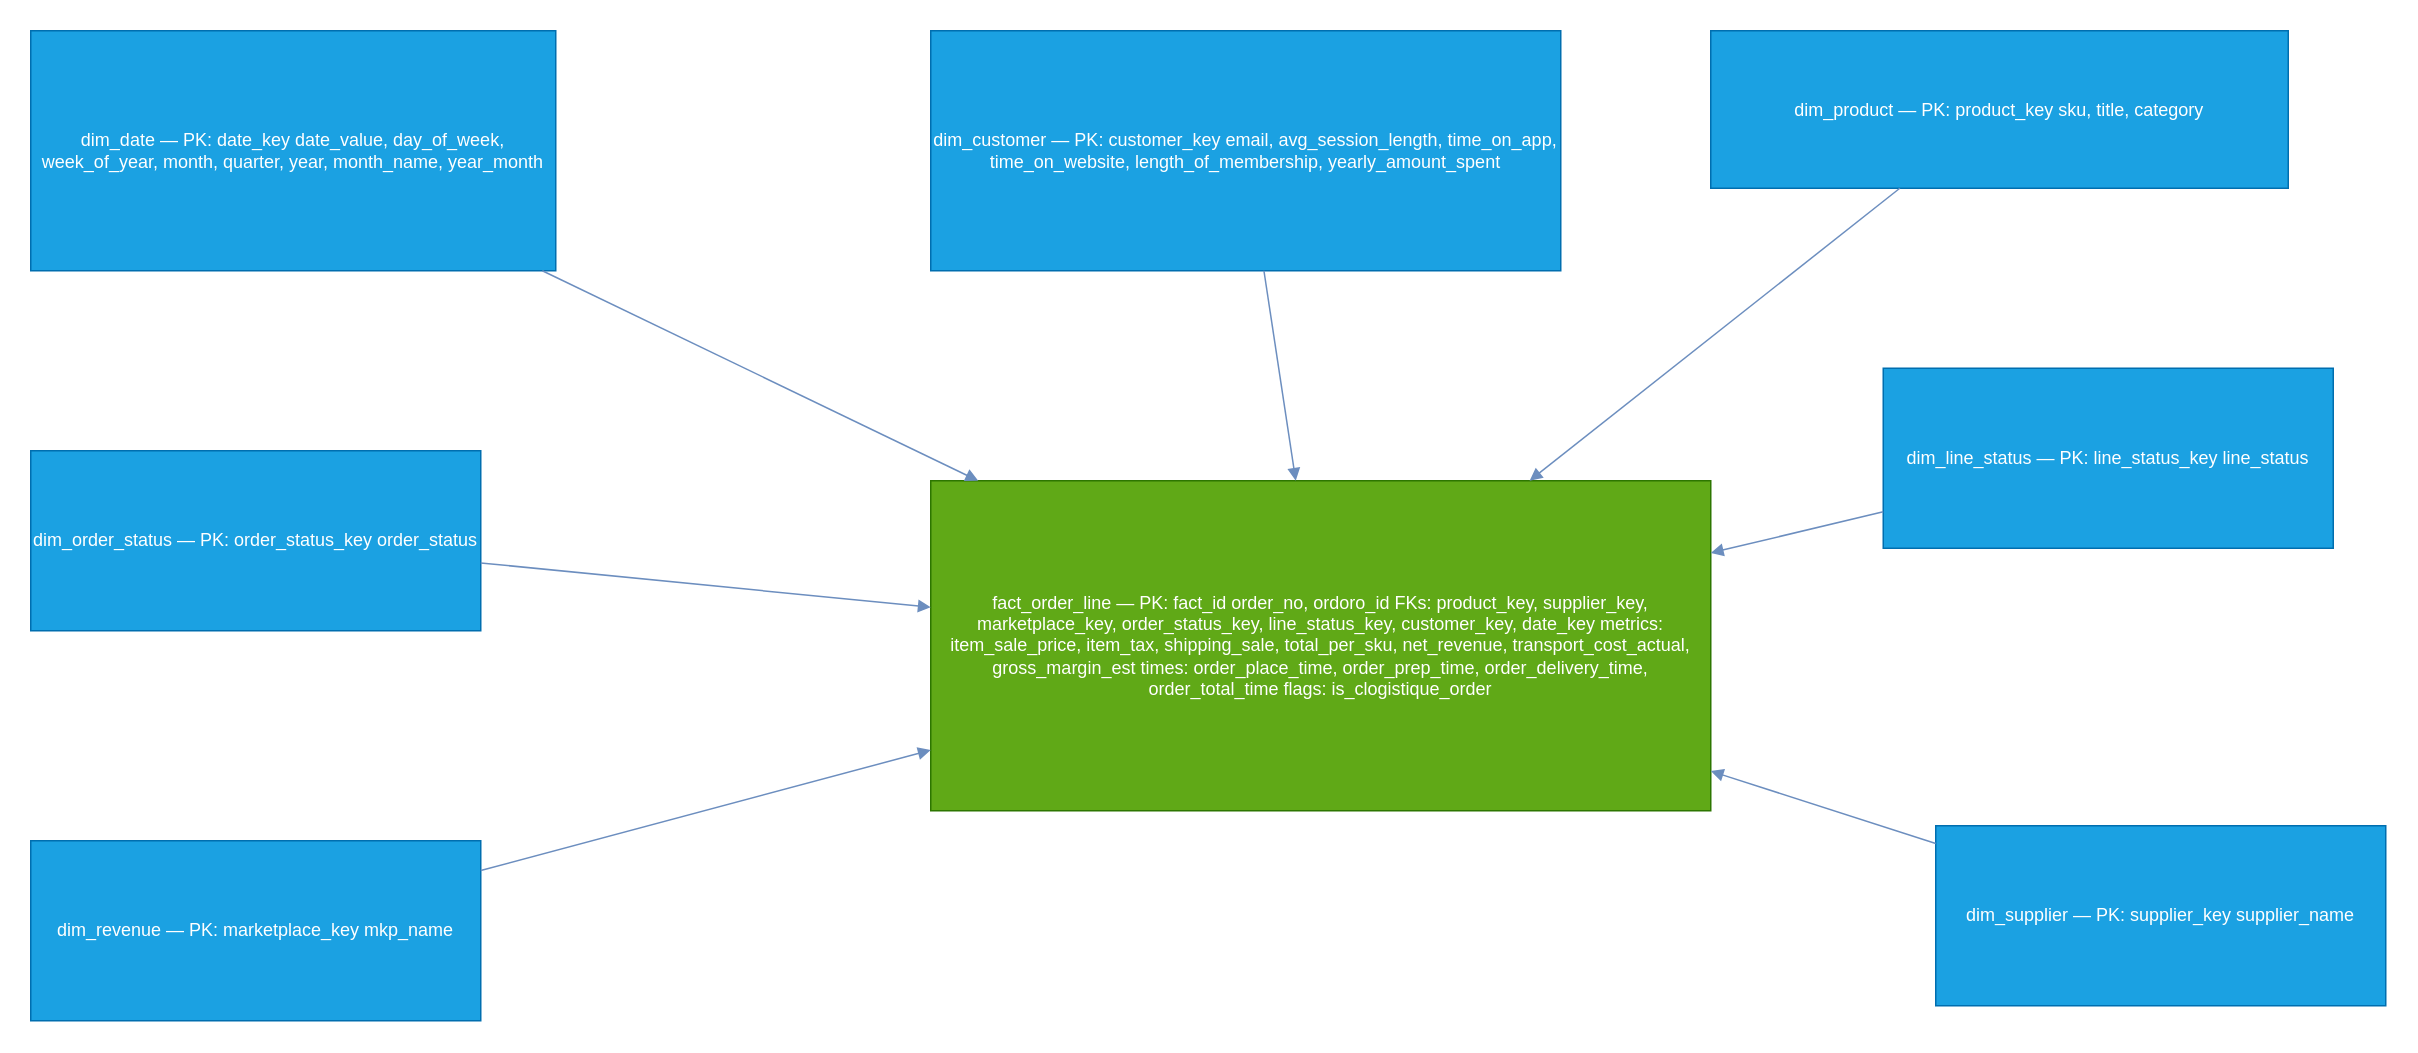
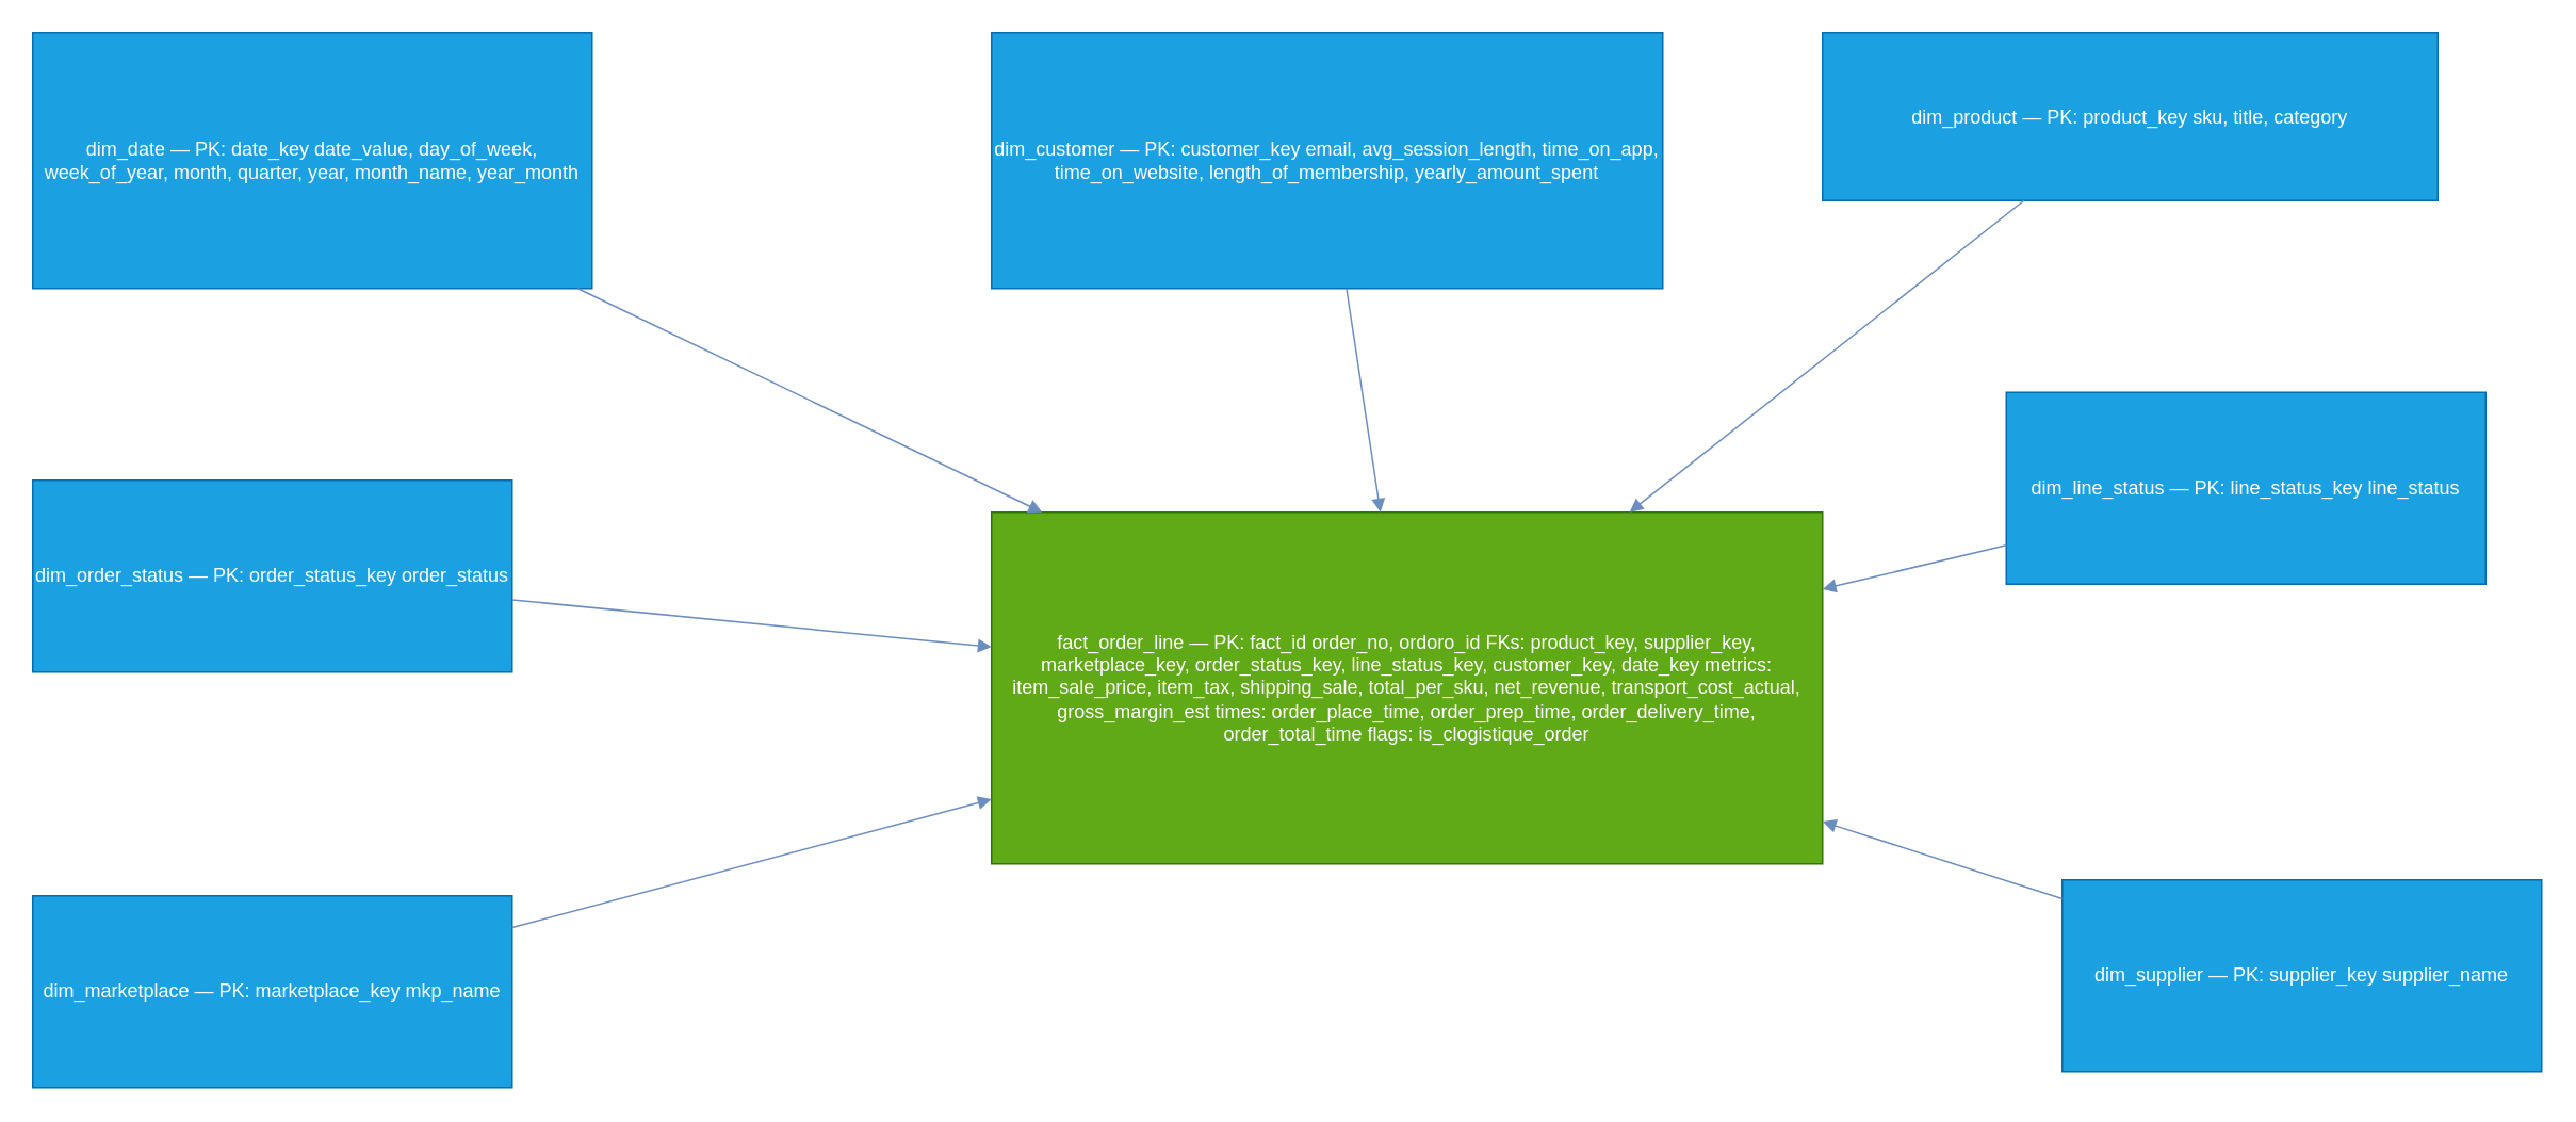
  <mxCell id="0" />
  <mxCell id="1" parent="0" />
  <mxCell id="2" value="fact_order_line — PK: fact_id order_no, ordoro_id FKs: product_key, supplier_key, marketplace_key, order_status_key, line_status_key, customer_key, date_key metrics: item_sale_price, item_tax, shipping_sale, total_per_sku, net_revenue, transport_cost_actual, gross_margin_est times: order_place_time, order_prep_time, order_delivery_time, order_total_time flags: is_clogistique_order" style="rounded=0;whiteSpace=wrap;html=1;fillColor=#60a917;strokeColor=#2D7600;fontColor=#ffffff;" parent="1" vertex="1"><mxGeometry x="620" y="320" width="520" height="220" as="geometry" /></mxCell>
  <mxCell id="3" value="dim_date — PK: date_key date_value, day_of_week, week_of_year, month, quarter, year, month_name, year_month" style="rounded=0;whiteSpace=wrap;html=1;fillColor=#1ba1e2;strokeColor=#006EAF;fontColor=#ffffff;" parent="1" vertex="1"><mxGeometry x="20" y="20" width="350" height="160" as="geometry" /></mxCell>
  <mxCell id="4" value="dim_product — PK: product_key sku, title, category" style="rounded=0;whiteSpace=wrap;html=1;fillColor=#1ba1e2;strokeColor=#006EAF;fontColor=#ffffff;" parent="1" vertex="1"><mxGeometry x="1140" y="20" width="385" height="105" as="geometry" /></mxCell>
  <mxCell id="5" value="dim_supplier — PK: supplier_key supplier_name" style="rounded=0;whiteSpace=wrap;html=1;fillColor=#1ba1e2;strokeColor=#006EAF;fontColor=#ffffff;" parent="1" vertex="1"><mxGeometry x="1290" y="550" width="300" height="120" as="geometry" /></mxCell>
- <mxCell id="6" value="dim_revenue — PK: marketplace_key mkp_name" style="rounded=0;whiteSpace=wrap;html=1;fillColor=#1ba1e2;strokeColor=#006EAF;fontColor=#ffffff;" parent="1" vertex="1"><mxGeometry x="20" y="560" width="300" height="120" as="geometry" /></mxCell>
+ <mxCell id="6" value="dim_marketplace — PK: marketplace_key mkp_name" style="rounded=0;whiteSpace=wrap;html=1;fillColor=#1ba1e2;strokeColor=#006EAF;fontColor=#ffffff;" parent="1" vertex="1"><mxGeometry x="20" y="560" width="300" height="120" as="geometry" /></mxCell>
  <mxCell id="7" value="dim_order_status — PK: order_status_key order_status" style="rounded=0;whiteSpace=wrap;html=1;fillColor=#1ba1e2;strokeColor=#006EAF;fontColor=#ffffff;" parent="1" vertex="1"><mxGeometry x="20" y="300" width="300" height="120" as="geometry" /></mxCell>
  <mxCell id="8" value="dim_line_status — PK: line_status_key line_status" style="rounded=0;whiteSpace=wrap;html=1;fillColor=#1ba1e2;strokeColor=#006EAF;fontColor=#ffffff;" parent="1" vertex="1"><mxGeometry x="1255" y="245" width="300" height="120" as="geometry" /></mxCell>
  <mxCell id="9" value="dim_customer — PK: customer_key email, avg_session_length, time_on_app, time_on_website, length_of_membership, yearly_amount_spent" style="rounded=0;whiteSpace=wrap;html=1;fillColor=#1ba1e2;strokeColor=#006EAF;fontColor=#ffffff;" parent="1" vertex="1"><mxGeometry x="620" y="20" width="420" height="160" as="geometry" /></mxCell>
  <mxCell id="10" value="" style="endArrow=block;html=1;strokeColor=#6c8ebf;" parent="1" source="3" target="2" edge="1"><mxGeometry relative="1" as="geometry" /></mxCell>
  <mxCell id="11" value="" style="endArrow=block;html=1;strokeColor=#6c8ebf;" parent="1" source="4" target="2" edge="1"><mxGeometry relative="1" as="geometry" /></mxCell>
  <mxCell id="12" value="" style="endArrow=block;html=1;strokeColor=#6c8ebf;" parent="1" source="5" target="2" edge="1"><mxGeometry relative="1" as="geometry" /></mxCell>
  <mxCell id="13" value="" style="endArrow=block;html=1;strokeColor=#6c8ebf;" parent="1" source="6" target="2" edge="1"><mxGeometry relative="1" as="geometry" /></mxCell>
  <mxCell id="14" value="" style="endArrow=block;html=1;strokeColor=#6c8ebf;" parent="1" source="7" target="2" edge="1"><mxGeometry relative="1" as="geometry" /></mxCell>
  <mxCell id="15" value="" style="endArrow=block;html=1;strokeColor=#6c8ebf;" parent="1" source="8" target="2" edge="1"><mxGeometry relative="1" as="geometry" /></mxCell>
  <mxCell id="16" value="" style="endArrow=block;html=1;strokeColor=#6c8ebf;" parent="1" source="9" target="2" edge="1"><mxGeometry relative="1" as="geometry" /></mxCell>
